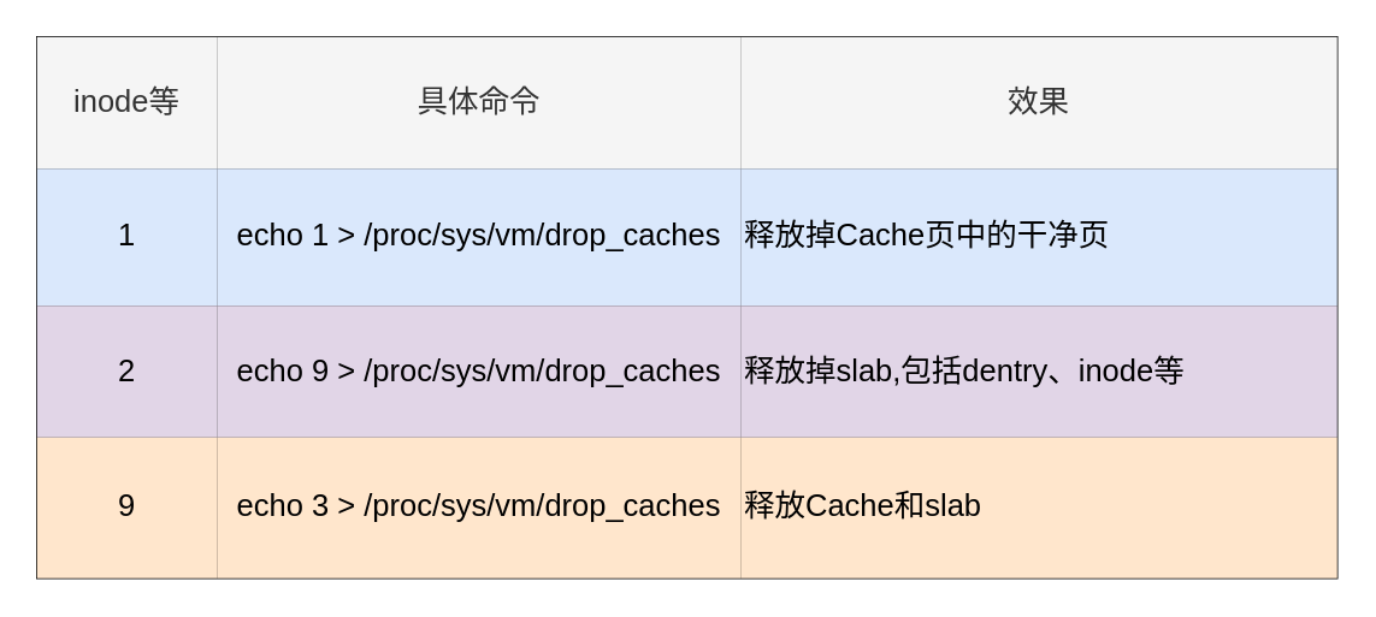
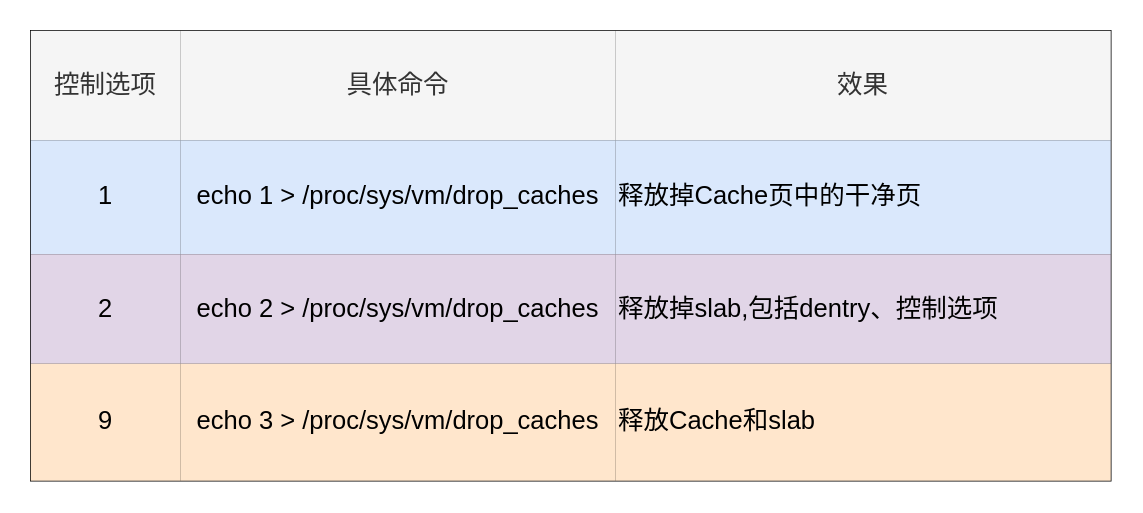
  <mxCell id="0" />
  <mxCell id="1" parent="0" />
  <mxCell id="2" value="" style="shape=table;startSize=0;container=1;collapsible=0;childLayout=tableLayout;fontSize=17;align=left;" vertex="1" parent="1"><mxGeometry x="20" y="20" width="720" height="300" as="geometry" /></mxCell>
  <mxCell id="3" value="" style="shape=tableRow;horizontal=0;startSize=0;swimlaneHead=0;swimlaneBody=0;strokeColor=inherit;top=0;left=0;bottom=0;right=0;collapsible=0;dropTarget=0;fillColor=none;points=[[0,0.5],[1,0.5]];portConstraint=eastwest;fontSize=17;" vertex="1" parent="2"><mxGeometry width="720" height="73" as="geometry" /></mxCell>
- <mxCell id="4" value="inode等" style="shape=partialRectangle;html=1;whiteSpace=wrap;connectable=0;strokeColor=#666666;overflow=hidden;fillColor=#f5f5f5;top=0;left=0;bottom=0;right=0;pointerEvents=1;fontSize=17;fontColor=#333333;" vertex="1" parent="3"><mxGeometry width="100" height="73" as="geometry"><mxRectangle width="100" height="73" as="alternateBounds" /></mxGeometry></mxCell>
+ <mxCell id="4" value="控制选项" style="shape=partialRectangle;html=1;whiteSpace=wrap;connectable=0;strokeColor=#666666;overflow=hidden;fillColor=#f5f5f5;top=0;left=0;bottom=0;right=0;pointerEvents=1;fontSize=17;fontColor=#333333;" vertex="1" parent="3"><mxGeometry width="100" height="73" as="geometry"><mxRectangle width="100" height="73" as="alternateBounds" /></mxGeometry></mxCell>
  <mxCell id="5" value="具体命令" style="shape=partialRectangle;html=1;whiteSpace=wrap;connectable=0;strokeColor=#666666;overflow=hidden;fillColor=#f5f5f5;top=0;left=0;bottom=0;right=0;pointerEvents=1;fontSize=17;fontColor=#333333;" vertex="1" parent="3"><mxGeometry x="100" width="290" height="73" as="geometry"><mxRectangle width="290" height="73" as="alternateBounds" /></mxGeometry></mxCell>
  <mxCell id="6" value="效果" style="shape=partialRectangle;html=1;whiteSpace=wrap;connectable=0;strokeColor=#666666;overflow=hidden;fillColor=#f5f5f5;top=0;left=0;bottom=0;right=0;pointerEvents=1;fontSize=17;fontColor=#333333;" vertex="1" parent="3"><mxGeometry x="390" width="330" height="73" as="geometry"><mxRectangle width="330" height="73" as="alternateBounds" /></mxGeometry></mxCell>
  <mxCell id="7" value="" style="shape=tableRow;horizontal=0;startSize=0;swimlaneHead=0;swimlaneBody=0;strokeColor=inherit;top=0;left=0;bottom=0;right=0;collapsible=0;dropTarget=0;fillColor=none;points=[[0,0.5],[1,0.5]];portConstraint=eastwest;fontSize=17;" vertex="1" parent="2"><mxGeometry y="73" width="720" height="76" as="geometry" /></mxCell>
  <mxCell id="8" value="1" style="shape=partialRectangle;html=1;whiteSpace=wrap;connectable=0;strokeColor=#6c8ebf;overflow=hidden;fillColor=#dae8fc;top=0;left=0;bottom=0;right=0;pointerEvents=1;fontSize=17;" vertex="1" parent="7"><mxGeometry width="100" height="76" as="geometry"><mxRectangle width="100" height="76" as="alternateBounds" /></mxGeometry></mxCell>
  <mxCell id="9" value="echo 1 &amp;gt; /proc/sys/vm/drop_caches" style="shape=partialRectangle;html=1;whiteSpace=wrap;connectable=0;strokeColor=#6c8ebf;overflow=hidden;fillColor=#dae8fc;top=0;left=0;bottom=0;right=0;pointerEvents=1;fontSize=17;" vertex="1" parent="7"><mxGeometry x="100" width="290" height="76" as="geometry"><mxRectangle width="290" height="76" as="alternateBounds" /></mxGeometry></mxCell>
  <mxCell id="10" value="释放掉Cache页中的干净页" style="shape=partialRectangle;html=1;whiteSpace=wrap;connectable=0;strokeColor=#6c8ebf;overflow=hidden;fillColor=#dae8fc;top=0;left=0;bottom=0;right=0;pointerEvents=1;fontSize=17;align=left;" vertex="1" parent="7"><mxGeometry x="390" width="330" height="76" as="geometry"><mxRectangle width="330" height="76" as="alternateBounds" /></mxGeometry></mxCell>
  <mxCell id="11" value="" style="shape=tableRow;horizontal=0;startSize=0;swimlaneHead=0;swimlaneBody=0;strokeColor=inherit;top=0;left=0;bottom=0;right=0;collapsible=0;dropTarget=0;fillColor=none;points=[[0,0.5],[1,0.5]];portConstraint=eastwest;fontSize=17;swimlaneFillColor=default;" vertex="1" parent="2"><mxGeometry y="149" width="720" height="73" as="geometry" /></mxCell>
  <mxCell id="12" value="2" style="shape=partialRectangle;html=1;whiteSpace=wrap;connectable=0;strokeColor=#9673a6;overflow=hidden;fillColor=#e1d5e7;top=0;left=0;bottom=0;right=0;pointerEvents=1;fontSize=17;" vertex="1" parent="11"><mxGeometry width="100" height="73" as="geometry"><mxRectangle width="100" height="73" as="alternateBounds" /></mxGeometry></mxCell>
- <mxCell id="13" value="echo 9 &amp;gt; /proc/sys/vm/drop_caches" style="shape=partialRectangle;html=1;whiteSpace=wrap;connectable=0;strokeColor=#9673a6;overflow=hidden;fillColor=#e1d5e7;top=0;left=0;bottom=0;right=0;pointerEvents=1;fontSize=17;" vertex="1" parent="11"><mxGeometry x="100" width="290" height="73" as="geometry"><mxRectangle width="290" height="73" as="alternateBounds" /></mxGeometry></mxCell>
- <mxCell id="14" value="释放掉slab,包括dentry、inode等" style="shape=partialRectangle;html=1;whiteSpace=wrap;connectable=0;strokeColor=#9673a6;overflow=hidden;fillColor=#e1d5e7;top=0;left=0;bottom=0;right=0;pointerEvents=1;fontSize=17;align=left;" vertex="1" parent="11"><mxGeometry x="390" width="330" height="73" as="geometry"><mxRectangle width="330" height="73" as="alternateBounds" /></mxGeometry></mxCell>
+ <mxCell id="13" value="echo 2 &amp;gt; /proc/sys/vm/drop_caches" style="shape=partialRectangle;html=1;whiteSpace=wrap;connectable=0;strokeColor=#9673a6;overflow=hidden;fillColor=#e1d5e7;top=0;left=0;bottom=0;right=0;pointerEvents=1;fontSize=17;" vertex="1" parent="11"><mxGeometry x="100" width="290" height="73" as="geometry"><mxRectangle width="290" height="73" as="alternateBounds" /></mxGeometry></mxCell>
+ <mxCell id="14" value="释放掉slab,包括dentry、控制选项" style="shape=partialRectangle;html=1;whiteSpace=wrap;connectable=0;strokeColor=#9673a6;overflow=hidden;fillColor=#e1d5e7;top=0;left=0;bottom=0;right=0;pointerEvents=1;fontSize=17;align=left;" vertex="1" parent="11"><mxGeometry x="390" width="330" height="73" as="geometry"><mxRectangle width="330" height="73" as="alternateBounds" /></mxGeometry></mxCell>
  <mxCell id="15" style="shape=tableRow;horizontal=0;startSize=0;swimlaneHead=0;swimlaneBody=0;strokeColor=inherit;top=0;left=0;bottom=0;right=0;collapsible=0;dropTarget=0;fillColor=none;points=[[0,0.5],[1,0.5]];portConstraint=eastwest;fontSize=17;swimlaneFillColor=default;" vertex="1" parent="2"><mxGeometry y="222" width="720" height="78" as="geometry" /></mxCell>
  <mxCell id="16" value="9" style="shape=partialRectangle;html=1;whiteSpace=wrap;connectable=0;strokeColor=#d79b00;overflow=hidden;fillColor=#ffe6cc;top=0;left=0;bottom=0;right=0;pointerEvents=1;fontSize=17;" vertex="1" parent="15"><mxGeometry width="100" height="78" as="geometry"><mxRectangle width="100" height="78" as="alternateBounds" /></mxGeometry></mxCell>
  <mxCell id="17" value="echo 3 &amp;gt; /proc/sys/vm/drop_caches" style="shape=partialRectangle;html=1;whiteSpace=wrap;connectable=0;strokeColor=#d79b00;overflow=hidden;fillColor=#ffe6cc;top=0;left=0;bottom=0;right=0;pointerEvents=1;fontSize=17;" vertex="1" parent="15"><mxGeometry x="100" width="290" height="78" as="geometry"><mxRectangle width="290" height="78" as="alternateBounds" /></mxGeometry></mxCell>
  <mxCell id="18" value="释放Cache和slab" style="shape=partialRectangle;html=1;whiteSpace=wrap;connectable=0;strokeColor=#d79b00;overflow=hidden;fillColor=#ffe6cc;top=0;left=0;bottom=0;right=0;pointerEvents=1;fontSize=17;align=left;" vertex="1" parent="15"><mxGeometry x="390" width="330" height="78" as="geometry"><mxRectangle width="330" height="78" as="alternateBounds" /></mxGeometry></mxCell>
